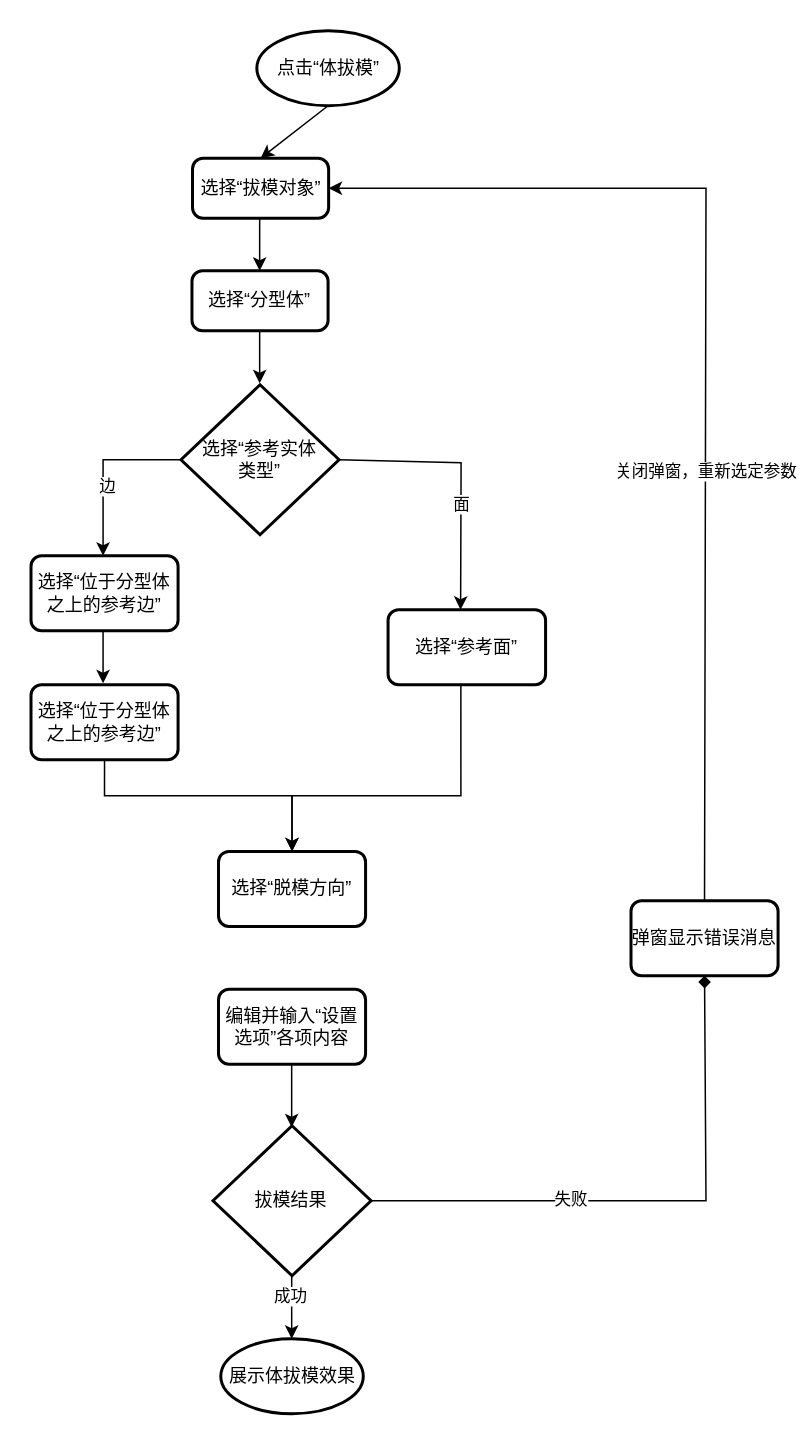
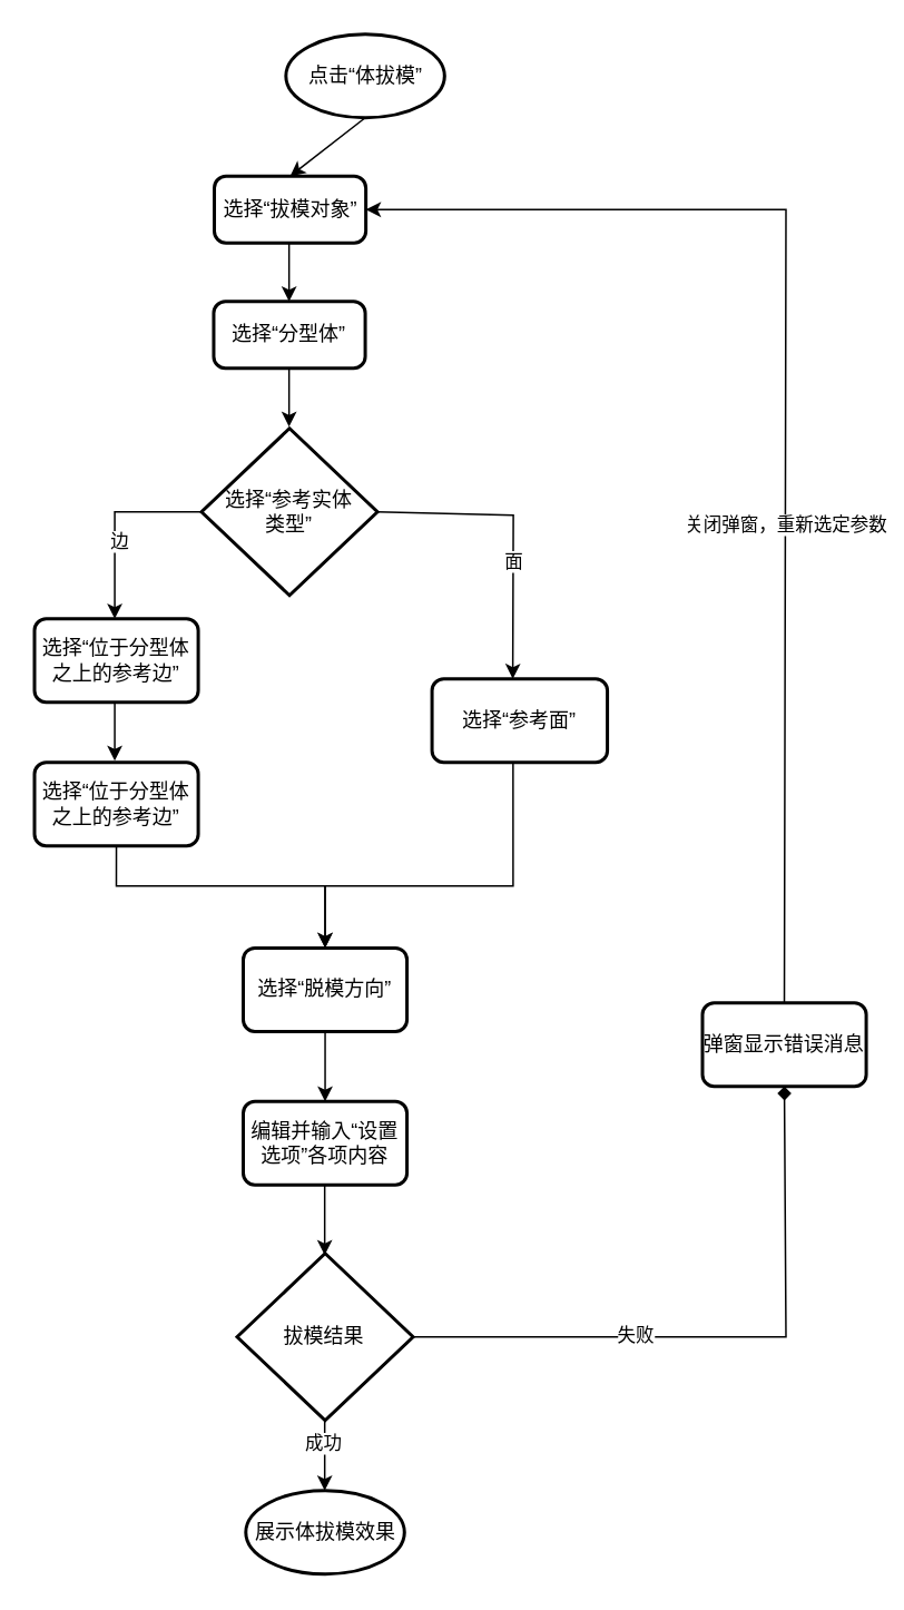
  <mxCell id="0" />
  <mxCell id="1" parent="0" />
  <mxCell id="2" value="点击“体拔模”" style="strokeWidth=2;html=1;shape=mxgraph.flowchart.start_1;whiteSpace=wrap;" vertex="1" parent="1"><mxGeometry x="170.55" y="20" width="95" height="50" as="geometry" /></mxCell>
  <mxCell id="3" value="选择“拔模对象”" style="rounded=1;whiteSpace=wrap;html=1;absoluteArcSize=1;arcSize=14;strokeWidth=2;" vertex="1" parent="1"><mxGeometry x="127.68" y="105" width="90.74" height="40" as="geometry" /></mxCell>
  <mxCell id="4" value="选择“分型体”" style="rounded=1;whiteSpace=wrap;html=1;absoluteArcSize=1;arcSize=14;strokeWidth=2;" vertex="1" parent="1"><mxGeometry x="127.31" y="180" width="90.74" height="40" as="geometry" /></mxCell>
  <mxCell id="5" value="选择“位于分型体之上的参考边”" style="rounded=1;whiteSpace=wrap;html=1;absoluteArcSize=1;arcSize=14;strokeWidth=2;" vertex="1" parent="1"><mxGeometry x="20" y="370" width="98.05" height="50" as="geometry" /></mxCell>
  <mxCell id="6" style="edgeStyle=orthogonalEdgeStyle;rounded=0;orthogonalLoop=1;jettySize=auto;html=1;exitX=0.5;exitY=1;exitDx=0;exitDy=0;entryX=0.5;entryY=0;entryDx=0;entryDy=0;" edge="1" parent="1" target="19"><mxGeometry relative="1" as="geometry"><mxPoint x="306.57" y="456" as="sourcePoint" /><mxPoint x="208.045" y="567.12" as="targetPoint" /><Array as="points"><mxPoint x="306.05" y="530" /><mxPoint x="194.05" y="530" /></Array></mxGeometry></mxCell>
  <mxCell id="7" value="选择“参考面”" style="rounded=1;whiteSpace=wrap;html=1;absoluteArcSize=1;arcSize=14;strokeWidth=2;" vertex="1" parent="1"><mxGeometry x="258.05" y="406" width="105" height="50" as="geometry" /></mxCell>
  <mxCell id="8" value="" style="endArrow=classic;html=1;rounded=0;exitX=0.5;exitY=1;exitDx=0;exitDy=0;exitPerimeter=0;entryX=0.5;entryY=0;entryDx=0;entryDy=0;" edge="1" parent="1" source="2" target="3"><mxGeometry width="50" height="50" relative="1" as="geometry"><mxPoint x="-61.95" y="170" as="sourcePoint" /><mxPoint x="-11.95" y="120" as="targetPoint" /></mxGeometry></mxCell>
  <mxCell id="9" value="" style="endArrow=classic;html=1;rounded=0;exitX=0.5;exitY=1;exitDx=0;exitDy=0;exitPerimeter=0;entryX=0.5;entryY=0;entryDx=0;entryDy=0;" edge="1" parent="1"><mxGeometry width="50" height="50" relative="1" as="geometry"><mxPoint x="172.44" y="145" as="sourcePoint" /><mxPoint x="172.44" y="180" as="targetPoint" /></mxGeometry></mxCell>
  <mxCell id="10" value="&lt;div&gt;&lt;span style=&quot;background-color: initial;&quot;&gt;选择“参考实体&lt;/span&gt;&lt;br&gt;&lt;/div&gt;&lt;div&gt;类型”&lt;/div&gt;" style="strokeWidth=2;html=1;shape=mxgraph.flowchart.decision;whiteSpace=wrap;" vertex="1" parent="1"><mxGeometry x="120" y="256" width="105.37" height="100" as="geometry" /></mxCell>
  <mxCell id="11" value="" style="endArrow=classic;html=1;rounded=0;exitX=0.5;exitY=1;exitDx=0;exitDy=0;exitPerimeter=0;entryX=0.5;entryY=0;entryDx=0;entryDy=0;" edge="1" parent="1"><mxGeometry width="50" height="50" relative="1" as="geometry"><mxPoint x="172.44" y="220" as="sourcePoint" /><mxPoint x="172.44" y="255" as="targetPoint" /></mxGeometry></mxCell>
  <mxCell id="12" value="" style="endArrow=classic;html=1;rounded=0;exitX=0;exitY=0.5;exitDx=0;exitDy=0;exitPerimeter=0;" edge="1" parent="1" source="10"><mxGeometry width="50" height="50" relative="1" as="geometry"><mxPoint x="111.05" y="310" as="sourcePoint" /><mxPoint x="68.05" y="370" as="targetPoint" /><Array as="points"><mxPoint x="68.05" y="306" /><mxPoint x="68.05" y="370" /></Array></mxGeometry></mxCell>
  <mxCell id="13" value="边" style="edgeLabel;html=1;align=center;verticalAlign=middle;resizable=0;points=[];" vertex="1" connectable="0" parent="12"><mxGeometry x="0.194" y="2" relative="1" as="geometry"><mxPoint as="offset" /></mxGeometry></mxCell>
  <mxCell id="14" value="" style="endArrow=classic;html=1;rounded=0;exitX=1;exitY=0.5;exitDx=0;exitDy=0;exitPerimeter=0;" edge="1" parent="1" source="10"><mxGeometry width="50" height="50" relative="1" as="geometry"><mxPoint x="228.05" y="310" as="sourcePoint" /><mxPoint x="306.41" y="406" as="targetPoint" /><Array as="points"><mxPoint x="306.73" y="308" /><mxPoint x="306.41" y="406" /></Array></mxGeometry></mxCell>
  <mxCell id="15" value="面" style="edgeLabel;html=1;align=center;verticalAlign=middle;resizable=0;points=[];" vertex="1" connectable="0" parent="14"><mxGeometry x="0.213" relative="1" as="geometry"><mxPoint as="offset" /></mxGeometry></mxCell>
  <mxCell id="16" style="edgeStyle=orthogonalEdgeStyle;rounded=0;orthogonalLoop=1;jettySize=auto;html=1;exitX=0.5;exitY=1;exitDx=0;exitDy=0;entryX=0.5;entryY=0;entryDx=0;entryDy=0;" edge="1" parent="1" source="17" target="19"><mxGeometry relative="1" as="geometry"><Array as="points"><mxPoint x="69" y="530" /><mxPoint x="194" y="530" /></Array></mxGeometry></mxCell>
  <mxCell id="17" value="选择“位于分型体之上的参考边”" style="rounded=1;whiteSpace=wrap;html=1;absoluteArcSize=1;arcSize=14;strokeWidth=2;" vertex="1" parent="1"><mxGeometry x="20" y="456" width="98.05" height="50" as="geometry" /></mxCell>
  <mxCell id="18" value="" style="endArrow=classic;html=1;rounded=0;exitX=0.5;exitY=1;exitDx=0;exitDy=0;exitPerimeter=0;entryX=0.5;entryY=0;entryDx=0;entryDy=0;" edge="1" parent="1"><mxGeometry width="50" height="50" relative="1" as="geometry"><mxPoint x="68.05" y="420" as="sourcePoint" /><mxPoint x="68.05" y="455" as="targetPoint" /></mxGeometry></mxCell>
  <mxCell id="19" value="选择“脱模方向”" style="rounded=1;whiteSpace=wrap;html=1;absoluteArcSize=1;arcSize=14;strokeWidth=2;" vertex="1" parent="1"><mxGeometry x="145" y="567.12" width="98.05" height="50" as="geometry" /></mxCell>
  <mxCell id="20" value="编辑并输入“设置选项”各项内容" style="rounded=1;whiteSpace=wrap;html=1;absoluteArcSize=1;arcSize=14;strokeWidth=2;" vertex="1" parent="1"><mxGeometry x="145" y="659" width="98.05" height="50" as="geometry" /></mxCell>
+ <mxCell id="21" value="" style="endArrow=classic;html=1;rounded=0;exitX=0.5;exitY=1;exitDx=0;exitDy=0;entryX=0.5;entryY=0;entryDx=0;entryDy=0;" edge="1" parent="1" source="19" target="20"><mxGeometry width="50" height="50" relative="1" as="geometry"><mxPoint x="230" y="730" as="sourcePoint" /><mxPoint x="280" y="680" as="targetPoint" /></mxGeometry></mxCell>
  <mxCell id="22" value="展示体拔模效果" style="strokeWidth=2;html=1;shape=mxgraph.flowchart.start_1;whiteSpace=wrap;" vertex="1" parent="1"><mxGeometry x="146.53" y="892" width="95" height="50" as="geometry" /></mxCell>
  <mxCell id="23" value="" style="endArrow=classic;html=1;rounded=0;exitX=0.5;exitY=1;exitDx=0;exitDy=0;entryX=0.5;entryY=0;entryDx=0;entryDy=0;" edge="1" parent="1"><mxGeometry width="50" height="50" relative="1" as="geometry"><mxPoint x="193.79" y="850" as="sourcePoint" /><mxPoint x="193.79" y="892" as="targetPoint" /></mxGeometry></mxCell>
  <mxCell id="24" value="成功" style="edgeLabel;html=1;align=center;verticalAlign=middle;resizable=0;points=[];" vertex="1" connectable="0" parent="23"><mxGeometry x="-0.393" y="-1" relative="1" as="geometry"><mxPoint as="offset" /></mxGeometry></mxCell>
  <mxCell id="25" value="&lt;div&gt;拔模结果&lt;/div&gt;" style="strokeWidth=2;html=1;shape=mxgraph.flowchart.decision;whiteSpace=wrap;" vertex="1" parent="1"><mxGeometry x="141.34" y="750" width="105.37" height="100" as="geometry" /></mxCell>
  <mxCell id="26" value="" style="endArrow=classic;html=1;rounded=0;exitX=0.5;exitY=1;exitDx=0;exitDy=0;entryX=0.5;entryY=0;entryDx=0;entryDy=0;" edge="1" parent="1"><mxGeometry width="50" height="50" relative="1" as="geometry"><mxPoint x="193.78" y="709" as="sourcePoint" /><mxPoint x="193.78" y="751" as="targetPoint" /></mxGeometry></mxCell>
  <mxCell id="27" value="弹窗显示错误消息" style="rounded=1;whiteSpace=wrap;html=1;absoluteArcSize=1;arcSize=14;strokeWidth=2;" vertex="1" parent="1"><mxGeometry x="420" y="600" width="98.05" height="50" as="geometry" /></mxCell>
  <mxCell id="28" value="" style="endArrow=diamond;html=1;rounded=0;exitX=1;exitY=0.5;exitDx=0;exitDy=0;exitPerimeter=0;entryX=0.5;entryY=1;entryDx=0;entryDy=0;" edge="1" parent="1" source="25" target="27"><mxGeometry width="50" height="50" relative="1" as="geometry"><mxPoint x="230" y="730" as="sourcePoint" /><mxPoint x="280" y="680" as="targetPoint" /><Array as="points"><mxPoint x="470" y="800" /></Array></mxGeometry></mxCell>
  <mxCell id="29" value="失败" style="edgeLabel;html=1;align=center;verticalAlign=middle;resizable=0;points=[];" vertex="1" connectable="0" parent="28"><mxGeometry x="-0.287" y="2" relative="1" as="geometry"><mxPoint as="offset" /></mxGeometry></mxCell>
  <mxCell id="30" value="" style="endArrow=classic;html=1;rounded=0;exitX=0.5;exitY=0;exitDx=0;exitDy=0;entryX=1;entryY=0.5;entryDx=0;entryDy=0;" edge="1" parent="1" source="27" target="3"><mxGeometry width="50" height="50" relative="1" as="geometry"><mxPoint x="230" y="680" as="sourcePoint" /><mxPoint x="380" y="380" as="targetPoint" /><Array as="points"><mxPoint x="470" y="125" /></Array></mxGeometry></mxCell>
  <mxCell id="31" value="关闭弹窗，重新选定参数" style="edgeLabel;html=1;align=center;verticalAlign=middle;resizable=0;points=[];" vertex="1" connectable="0" parent="30"><mxGeometry x="-0.209" relative="1" as="geometry"><mxPoint as="offset" /></mxGeometry></mxCell>
